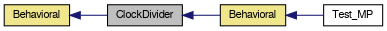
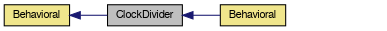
  digraph {
    rankdir=LR
    node [color=black fillcolor=khaki fontname=FreeSans fontsize=10 shape=record style=filled]
    edge [color=midnightblue dir=back fontname=FreeSans fontsize=10 labelfontname=FreeSans labelfontsize=10 style=solid]
    n1 [fillcolor=grey75 fontcolor=black height=0.2 label=ClockDivider width=0.4]
    n2 [height=0.2 label=Behavioral width=0.4]
    n3 [height=0.2 label=Behavioral width=0.4]
-   n4 [fillcolor=white height=0.2 label=Test_MP width=0.4]
    n1 -> n2
-   n2 -> n4
    n3 -> n1
  }
